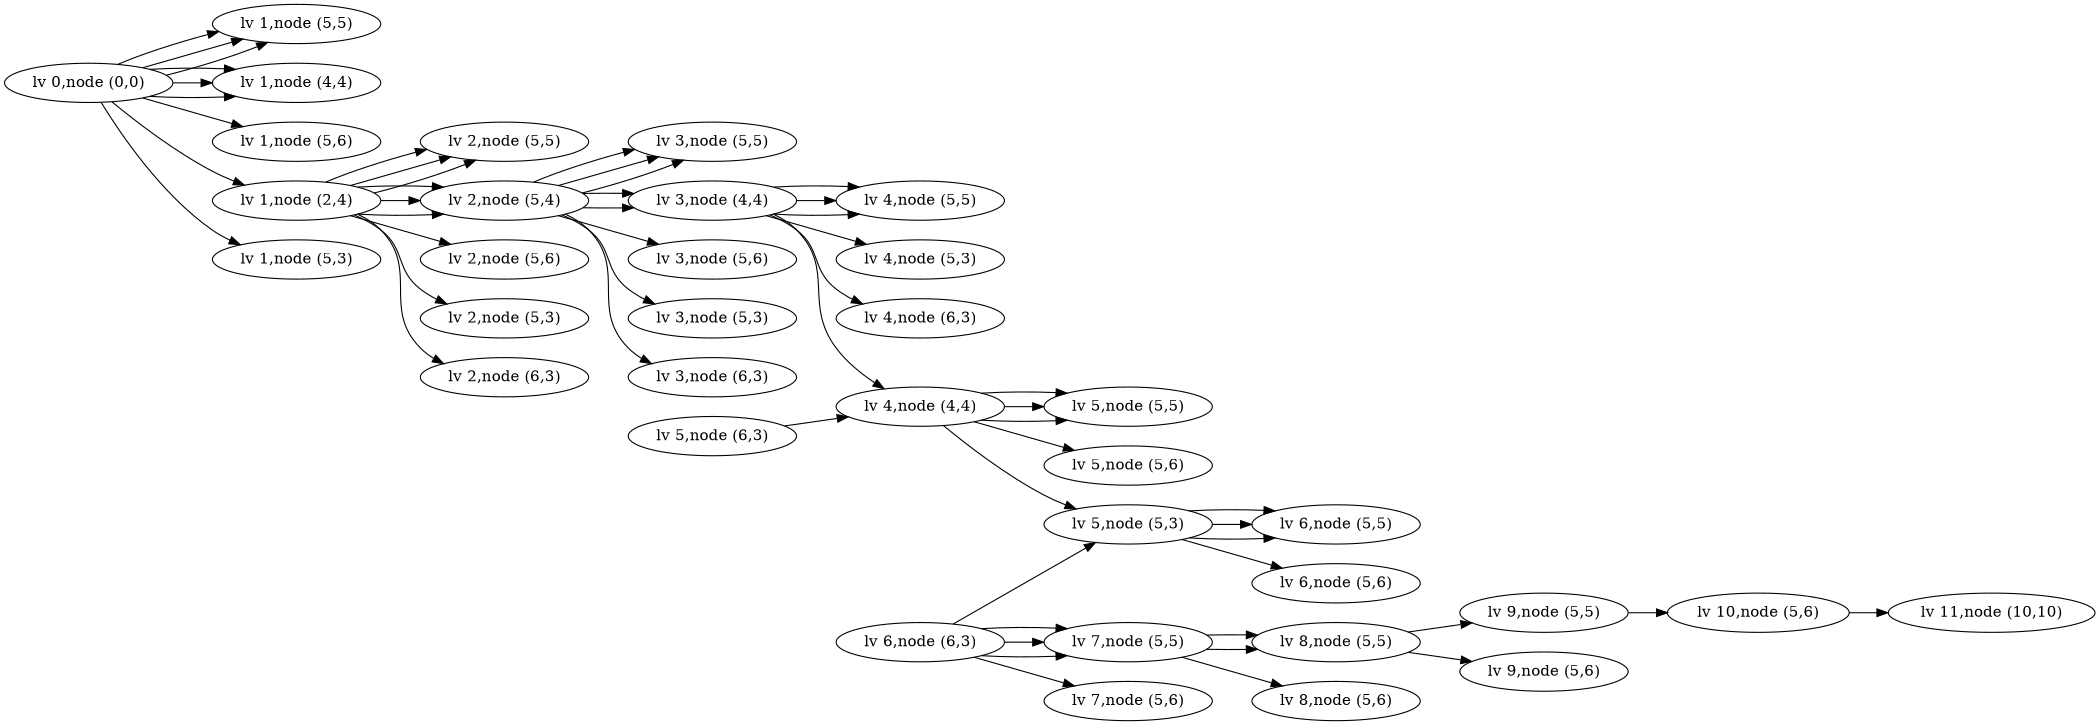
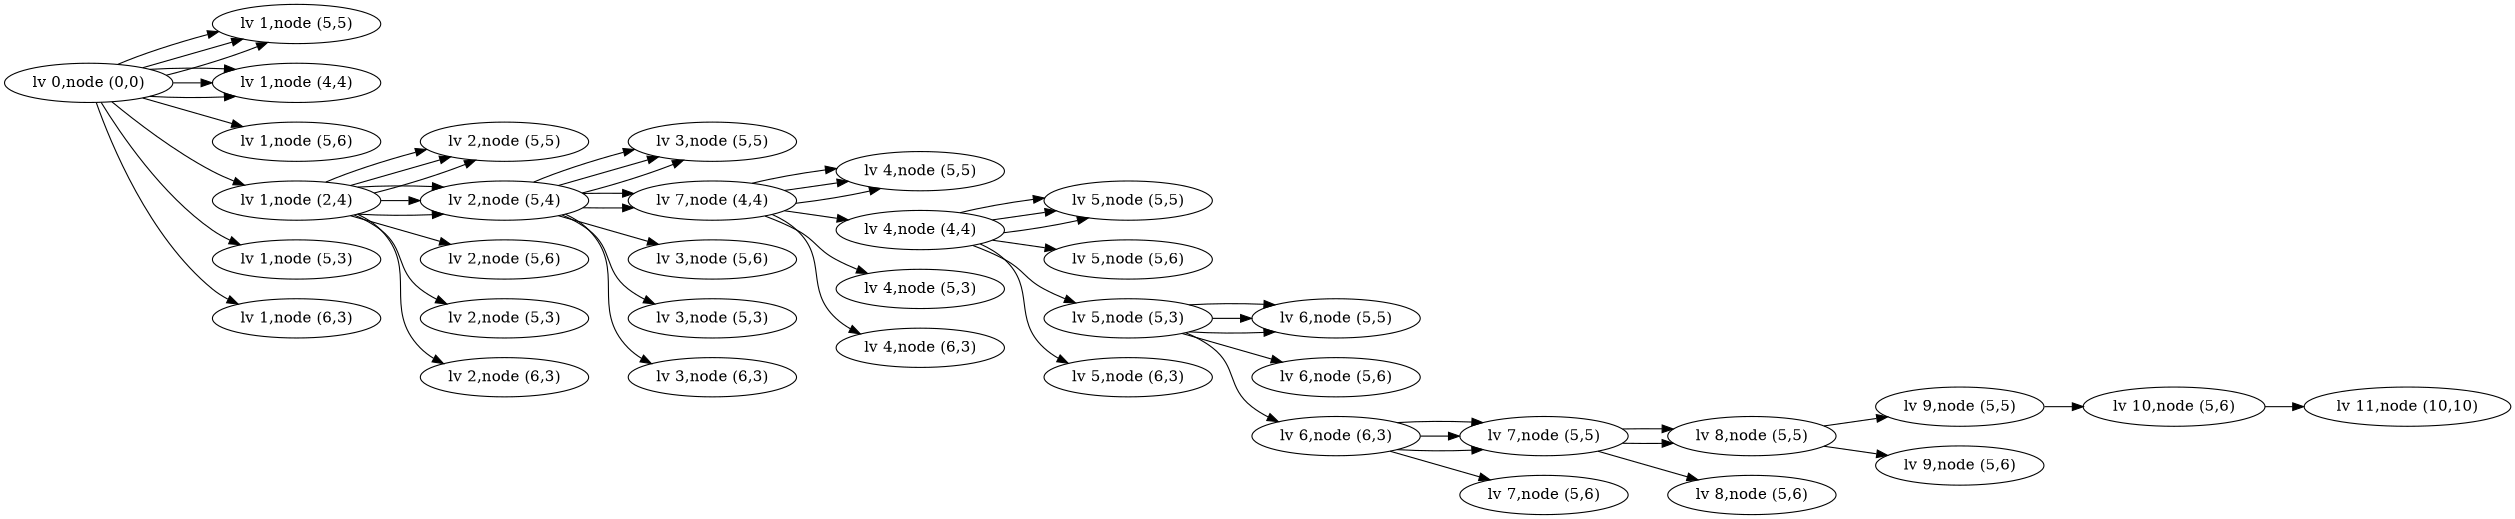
  digraph {
    rankdir=LR
    "lv 0,node (0,0)"
    "lv 1,node (5,5)"
    "lv 1,node (4,4)"
    "lv 1,node (5,6)"
    n5 [label="lv 1,node (2,4)"]
    "lv 1,node (5,3)"
+   "lv 1,node (6,3)"
    "lv 2,node (5,5)"
    n9 [label="lv 2,node (5,4)"]
    "lv 2,node (5,6)"
    "lv 2,node (5,3)"
    "lv 2,node (6,3)"
    "lv 3,node (5,5)"
-   "lv 3,node (4,4)"
+   "lv 3,node (4,4)" [label="lv 7,node (4,4)"]
    "lv 3,node (5,6)"
    "lv 3,node (5,3)"
    "lv 3,node (6,3)"
    "lv 4,node (5,5)"
    "lv 4,node (4,4)"
    "lv 4,node (5,3)"
    "lv 4,node (6,3)"
    "lv 5,node (5,5)"
    "lv 5,node (5,6)"
    "lv 5,node (5,3)"
    "lv 5,node (6,3)"
    "lv 6,node (5,5)"
    "lv 6,node (5,6)"
    "lv 6,node (6,3)"
    "lv 7,node (5,5)"
    "lv 7,node (5,6)"
    "lv 8,node (5,5)"
    "lv 8,node (5,6)"
    "lv 9,node (5,5)"
    "lv 9,node (5,6)"
    "lv 10,node (5,6)"
    "lv 11,node (10,10)"
    "lv 0,node (0,0)" -> "lv 1,node (5,5)"
    "lv 0,node (0,0)" -> "lv 1,node (5,5)"
    "lv 0,node (0,0)" -> "lv 1,node (5,5)"
    "lv 0,node (0,0)" -> "lv 1,node (4,4)"
    "lv 0,node (0,0)" -> "lv 1,node (4,4)"
    "lv 0,node (0,0)" -> "lv 1,node (4,4)"
    "lv 0,node (0,0)" -> "lv 1,node (5,6)"
    "lv 0,node (0,0)" -> n5
    "lv 0,node (0,0)" -> "lv 1,node (5,3)"
+   "lv 0,node (0,0)" -> "lv 1,node (6,3)"
    n5 -> "lv 2,node (5,5)"
    n5 -> "lv 2,node (5,5)"
    n5 -> "lv 2,node (5,5)"
    n5 -> n9
    n5 -> n9
    n5 -> n9
    n5 -> "lv 2,node (5,6)"
    n5 -> "lv 2,node (5,3)"
    n5 -> "lv 2,node (6,3)"
    n9 -> "lv 3,node (5,5)"
    n9 -> "lv 3,node (5,5)"
    n9 -> "lv 3,node (5,5)"
    n9 -> "lv 3,node (4,4)"
    n9 -> "lv 3,node (4,4)"
    n9 -> "lv 3,node (5,6)"
    n9 -> "lv 3,node (5,3)"
    n9 -> "lv 3,node (6,3)"
    "lv 3,node (4,4)" -> "lv 4,node (5,5)"
    "lv 3,node (4,4)" -> "lv 4,node (5,5)"
    "lv 3,node (4,4)" -> "lv 4,node (5,5)"
    "lv 3,node (4,4)" -> "lv 4,node (4,4)"
    "lv 3,node (4,4)" -> "lv 4,node (5,3)"
    "lv 3,node (4,4)" -> "lv 4,node (6,3)"
    "lv 4,node (4,4)" -> "lv 5,node (5,5)"
    "lv 4,node (4,4)" -> "lv 5,node (5,5)"
    "lv 4,node (4,4)" -> "lv 5,node (5,5)"
    "lv 4,node (4,4)" -> "lv 5,node (5,6)"
    "lv 4,node (4,4)" -> "lv 5,node (5,3)"
-   "lv 5,node (6,3)" -> "lv 4,node (4,4)"
+   "lv 4,node (4,4)" -> "lv 5,node (6,3)"
    "lv 5,node (5,3)" -> "lv 6,node (5,5)"
    "lv 5,node (5,3)" -> "lv 6,node (5,5)"
    "lv 5,node (5,3)" -> "lv 6,node (5,5)"
    "lv 5,node (5,3)" -> "lv 6,node (5,6)"
-   "lv 6,node (6,3)" -> "lv 5,node (5,3)"
+   "lv 5,node (5,3)" -> "lv 6,node (6,3)"
    "lv 6,node (6,3)" -> "lv 7,node (5,5)"
    "lv 6,node (6,3)" -> "lv 7,node (5,5)"
    "lv 6,node (6,3)" -> "lv 7,node (5,5)"
    "lv 6,node (6,3)" -> "lv 7,node (5,6)"
    "lv 7,node (5,5)" -> "lv 8,node (5,5)"
    "lv 7,node (5,5)" -> "lv 8,node (5,5)"
    "lv 7,node (5,5)" -> "lv 8,node (5,6)"
    "lv 8,node (5,5)" -> "lv 9,node (5,5)"
    "lv 8,node (5,5)" -> "lv 9,node (5,6)"
    "lv 9,node (5,5)" -> "lv 10,node (5,6)"
    "lv 10,node (5,6)" -> "lv 11,node (10,10)"
  }
